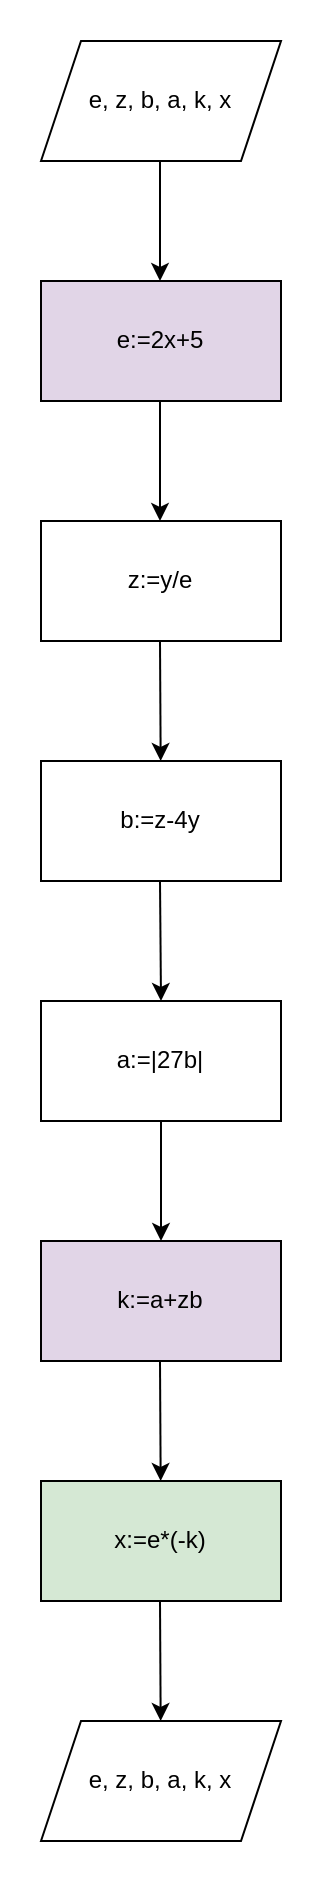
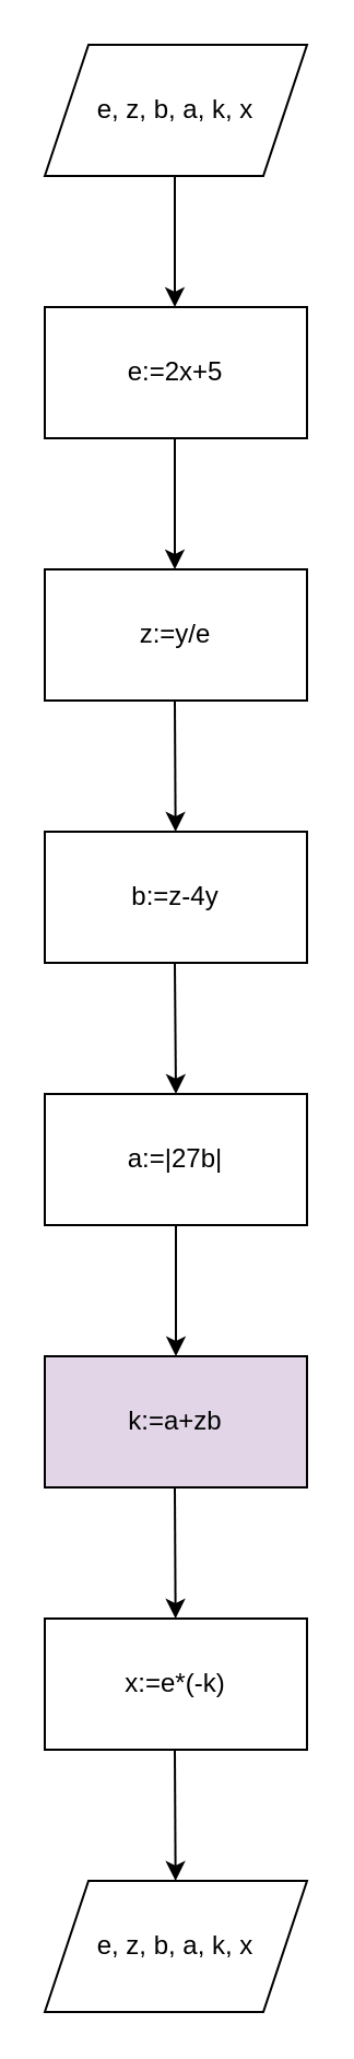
  <mxCell id="0" />
  <mxCell id="1" parent="0" />
  <mxCell id="2" value="e, z, b, a, k, x" style="shape=parallelogram;perimeter=parallelogramPerimeter;whiteSpace=wrap;html=1;fixedSize=1;" vertex="1" parent="1"><mxGeometry x="20" y="20" width="120" height="60" as="geometry" /></mxCell>
- <mxCell id="3" value="e:=2x+5" style="rounded=0;whiteSpace=wrap;html=1;fillColor=#e1d5e7;" vertex="1" parent="1"><mxGeometry x="20" y="140" width="120" height="60" as="geometry" /></mxCell>
+ <mxCell id="3" value="e:=2x+5" style="rounded=0;whiteSpace=wrap;html=1;" vertex="1" parent="1"><mxGeometry x="20" y="140" width="120" height="60" as="geometry" /></mxCell>
  <mxCell id="4" value="z:=y/e" style="rounded=0;whiteSpace=wrap;html=1;" vertex="1" parent="1"><mxGeometry x="20" y="260" width="120" height="60" as="geometry" /></mxCell>
  <mxCell id="5" value="" style="endArrow=classic;html=1;rounded=0;" edge="1" parent="1"><mxGeometry width="50" height="50" relative="1" as="geometry"><mxPoint x="79.5" y="200" as="sourcePoint" /><mxPoint x="79.5" y="260" as="targetPoint" /></mxGeometry></mxCell>
  <mxCell id="6" value="" style="endArrow=classic;html=1;rounded=0;" edge="1" parent="1"><mxGeometry width="50" height="50" relative="1" as="geometry"><mxPoint x="79.5" y="80" as="sourcePoint" /><mxPoint x="79.5" y="140" as="targetPoint" /></mxGeometry></mxCell>
  <mxCell id="7" value="" style="endArrow=classic;html=1;rounded=0;" edge="1" parent="1" target="8"><mxGeometry width="50" height="50" relative="1" as="geometry"><mxPoint x="79.5" y="320" as="sourcePoint" /><mxPoint x="79.5" y="380" as="targetPoint" /></mxGeometry></mxCell>
  <mxCell id="8" value="&lt;div&gt;b:=z-4y&lt;/div&gt;" style="rounded=0;whiteSpace=wrap;html=1;" vertex="1" parent="1"><mxGeometry x="20" y="380" width="120" height="60" as="geometry" /></mxCell>
  <mxCell id="9" value="" style="endArrow=classic;html=1;rounded=0;" edge="1" parent="1"><mxGeometry width="50" height="50" relative="1" as="geometry"><mxPoint x="79.5" y="440" as="sourcePoint" /><mxPoint x="80" y="500" as="targetPoint" /></mxGeometry></mxCell>
  <mxCell id="10" value="a:=|27b|" style="rounded=0;whiteSpace=wrap;html=1;" vertex="1" parent="1"><mxGeometry x="20" y="500" width="120" height="60" as="geometry" /></mxCell>
  <mxCell id="11" value="" style="endArrow=classic;html=1;rounded=0;" edge="1" parent="1" target="12"><mxGeometry width="50" height="50" relative="1" as="geometry"><mxPoint x="80" y="560" as="sourcePoint" /><mxPoint x="80.5" y="620" as="targetPoint" /></mxGeometry></mxCell>
  <mxCell id="12" value="k:=a+zb" style="rounded=0;whiteSpace=wrap;html=1;fillColor=#e1d5e7;" vertex="1" parent="1"><mxGeometry x="20" y="620" width="120" height="60" as="geometry" /></mxCell>
  <mxCell id="13" value="" style="endArrow=classic;html=1;rounded=0;" edge="1" parent="1" target="14"><mxGeometry width="50" height="50" relative="1" as="geometry"><mxPoint x="79.5" y="680" as="sourcePoint" /><mxPoint x="79.5" y="740" as="targetPoint" /></mxGeometry></mxCell>
- <mxCell id="14" value="x:=e*(-k)" style="rounded=0;whiteSpace=wrap;html=1;fillColor=#d5e8d4;" vertex="1" parent="1"><mxGeometry x="20" y="740" width="120" height="60" as="geometry" /></mxCell>
+ <mxCell id="14" value="x:=e*(-k)" style="rounded=0;whiteSpace=wrap;html=1;" vertex="1" parent="1"><mxGeometry x="20" y="740" width="120" height="60" as="geometry" /></mxCell>
  <mxCell id="15" value="" style="endArrow=classic;html=1;rounded=0;" edge="1" parent="1" target="16"><mxGeometry width="50" height="50" relative="1" as="geometry"><mxPoint x="79.5" y="800" as="sourcePoint" /><mxPoint x="80" y="860" as="targetPoint" /></mxGeometry></mxCell>
  <mxCell id="16" value="e, z, b, a, k, x" style="shape=parallelogram;perimeter=parallelogramPerimeter;whiteSpace=wrap;html=1;fixedSize=1;" vertex="1" parent="1"><mxGeometry x="20" y="860" width="120" height="60" as="geometry" /></mxCell>
